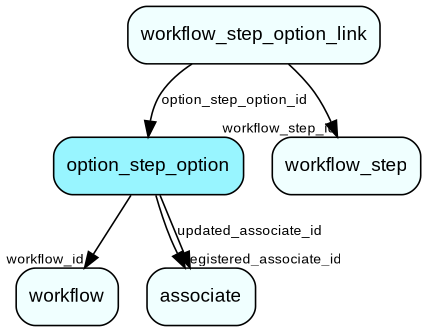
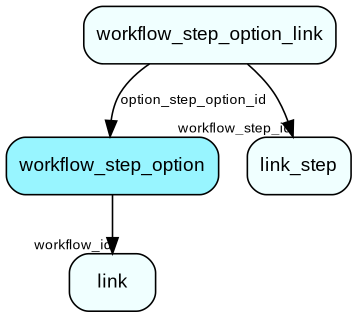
  digraph {
    fontname="Liberation Sans"
    node [fillcolor=azure1 fontname="Liberation Sans" fontsize=12 shape=box style="rounded, filled"]
    edge [fontname="Liberation Sans" fontsize=9]
-   workflow_step_option [fillcolor=cadetblue1 label=option_step_option]
-   workflow
-   associate
+   workflow_step_option [fillcolor=cadetblue1]
+   workflow [label=link]
    workflow_step_option_link
-   workflow_step
+   workflow_step [label=link_step]
    workflow_step_option -> workflow [headlabel=workflow_id]
-   workflow_step_option -> associate [headlabel=registered_associate_id]
-   workflow_step_option -> associate [label=updated_associate_id]
    workflow_step_option_link -> workflow_step_option [label=option_step_option_id]
    workflow_step_option_link -> workflow_step [headlabel=workflow_step_id]
  }
